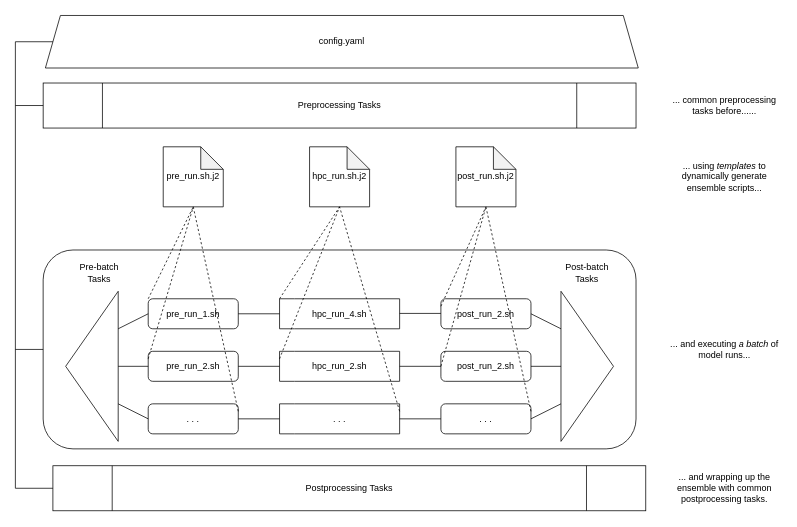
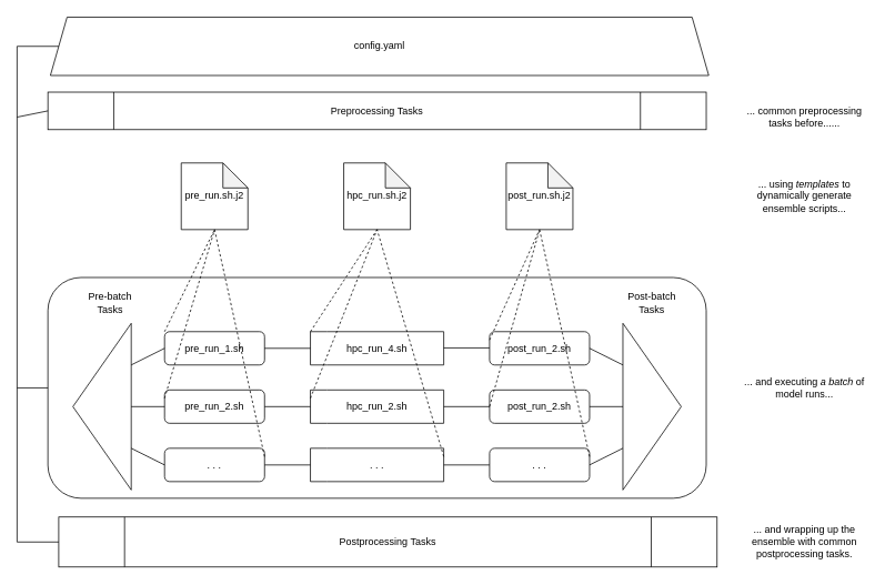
  <mxCell id="0" />
  <mxCell id="1" parent="0" />
  <mxCell id="2" value="" style="rounded=1;whiteSpace=wrap;html=1;" parent="1" vertex="1"><mxGeometry x="57" y="332.5" width="790" height="265" as="geometry" /></mxCell>
  <mxCell id="3" value="" style="swimlane;html=1;startSize=20;fontStyle=0;collapsible=0;horizontal=0;swimlaneLine=0;fillColor=none;whiteSpace=wrap;" parent="1" vertex="1"><mxGeometry x="372" y="467.5" width="160" height="40" as="geometry" /></mxCell>
  <mxCell id="4" value="hpc_run_2.sh" style="text;html=1;align=center;verticalAlign=middle;whiteSpace=wrap;rounded=0;" parent="3" vertex="1"><mxGeometry x="35" y="5" width="90" height="30" as="geometry" /></mxCell>
  <mxCell id="5" value="" style="swimlane;html=1;startSize=20;fontStyle=0;collapsible=0;horizontal=0;swimlaneLine=0;fillColor=none;whiteSpace=wrap;" parent="1" vertex="1"><mxGeometry x="372" y="537.5" width="160" height="40" as="geometry" /></mxCell>
  <mxCell id="6" value=". . ." style="text;html=1;align=center;verticalAlign=middle;whiteSpace=wrap;rounded=0;" parent="5" vertex="1"><mxGeometry x="35" y="5" width="90" height="30" as="geometry" /></mxCell>
  <mxCell id="7" value="" style="swimlane;html=1;startSize=20;fontStyle=0;collapsible=0;horizontal=0;swimlaneLine=0;fillColor=none;whiteSpace=wrap;" parent="1" vertex="1"><mxGeometry x="372" y="397.5" width="160" height="40" as="geometry" /></mxCell>
  <mxCell id="8" value="hpc_run_4.sh" style="text;html=1;align=center;verticalAlign=middle;whiteSpace=wrap;rounded=0;" parent="7" vertex="1"><mxGeometry x="35" y="5" width="90" height="30" as="geometry" /></mxCell>
  <mxCell id="9" value="Pre-batch&lt;div&gt;Tasks&lt;/div&gt;" style="text;html=1;align=center;verticalAlign=middle;whiteSpace=wrap;rounded=0;" parent="1" vertex="1"><mxGeometry x="87" y="347.5" width="90" height="30" as="geometry" /></mxCell>
  <mxCell id="10" value="Post-batch Tasks" style="text;html=1;align=center;verticalAlign=middle;whiteSpace=wrap;rounded=0;" parent="1" vertex="1"><mxGeometry x="737" y="347.5" width="90" height="30" as="geometry" /></mxCell>
  <mxCell id="11" value="pre_run.sh.j2&lt;span style=&quot;color: rgba(0, 0, 0, 0); font-family: monospace; font-size: 0px; text-align: start; text-wrap-mode: nowrap;&quot;&gt;%3CmxGraphModel%3E%3Croot%3E%3CmxCell%20id%3D%220%22%2F%3E%3CmxCell%20id%3D%221%22%20parent%3D%220%22%2F%3E%3CmxCell%20id%3D%222%22%20value%3D%22Pre-batch%20Task%22%20style%3D%22text%3Bhtml%3D1%3Balign%3Dcenter%3BverticalAlign%3Dmiddle%3BwhiteSpace%3Dwrap%3Brounded%3D0%3B%22%20vertex%3D%221%22%20parent%3D%221%22%3E%3CmxGeometry%20x%3D%22-120%22%20y%3D%22370%22%20width%3D%2290%22%20height%3D%2230%22%20as%3D%22geometry%22%2F%3E%3C%2FmxCell%3E%3C%2Froot%3E%3C%2FmxGraphModel%3E&lt;/span&gt;" style="shape=note;whiteSpace=wrap;html=1;backgroundOutline=1;darkOpacity=0.05;" parent="1" vertex="1"><mxGeometry x="217" y="195" width="80" height="80" as="geometry" /></mxCell>
  <mxCell id="12" value="config.yaml" style="shape=trapezoid;perimeter=trapezoidPerimeter;whiteSpace=wrap;html=1;fixedSize=1;" parent="1" vertex="1"><mxGeometry x="60" y="20" width="790" height="70" as="geometry" /></mxCell>
  <mxCell id="13" value="" style="triangle;whiteSpace=wrap;html=1;rotation=-180;" parent="1" vertex="1"><mxGeometry x="87" y="387.5" width="70" height="200" as="geometry" /></mxCell>
  <mxCell id="14" value="pre_run_1.sh" style="rounded=1;whiteSpace=wrap;html=1;" parent="1" vertex="1"><mxGeometry x="197" y="397.5" width="120" height="40" as="geometry" /></mxCell>
  <mxCell id="15" value="pre_run_2.sh" style="rounded=1;whiteSpace=wrap;html=1;" parent="1" vertex="1"><mxGeometry x="197" y="467.5" width="120" height="40" as="geometry" /></mxCell>
  <mxCell id="16" value=". . ." style="rounded=1;whiteSpace=wrap;html=1;" parent="1" vertex="1"><mxGeometry x="197" y="537.5" width="120" height="40" as="geometry" /></mxCell>
  <mxCell id="17" value="post_run_2.sh" style="rounded=1;whiteSpace=wrap;html=1;" parent="1" vertex="1"><mxGeometry x="587" y="397.5" width="120" height="40" as="geometry" /></mxCell>
  <mxCell id="18" value="post_run_2.sh" style="rounded=1;whiteSpace=wrap;html=1;" parent="1" vertex="1"><mxGeometry x="587" y="467.5" width="120" height="40" as="geometry" /></mxCell>
  <mxCell id="19" value=". . ." style="rounded=1;whiteSpace=wrap;html=1;" parent="1" vertex="1"><mxGeometry x="587" y="537.5" width="120" height="40" as="geometry" /></mxCell>
  <mxCell id="20" value="" style="triangle;whiteSpace=wrap;html=1;rotation=0;" parent="1" vertex="1"><mxGeometry x="747" y="387.5" width="70" height="200" as="geometry" /></mxCell>
  <mxCell id="21" value="hpc_run.sh.j2" style="shape=note;whiteSpace=wrap;html=1;backgroundOutline=1;darkOpacity=0.05;" parent="1" vertex="1"><mxGeometry x="412" y="195" width="80" height="80" as="geometry" /></mxCell>
  <mxCell id="22" value="post_run.sh.j2&lt;span style=&quot;color: rgba(0, 0, 0, 0); font-family: monospace; font-size: 0px; text-align: start; text-wrap-mode: nowrap;&quot;&gt;%3CmxGraphModel%3E%3Croot%3E%3CmxCell%20id%3D%220%22%2F%3E%3CmxCell%20id%3D%221%22%20parent%3D%220%22%2F%3E%3CmxCell%20id%3D%222%22%20value%3D%22Pre-batch%20Task%22%20style%3D%22text%3Bhtml%3D1%3Balign%3Dcenter%3BverticalAlign%3Dmiddle%3BwhiteSpace%3Dwrap%3Brounded%3D0%3B%22%20vertex%3D%221%22%20parent%3D%221%22%3E%3CmxGeometry%20x%3D%22-120%22%20y%3D%22370%22%20width%3D%2290%22%20height%3D%2230%22%20as%3D%22geometry%22%2F%3E%3C%2FmxCell%3E%3C%2Froot%3E%3C%2FmxGraphModel%3E&lt;/span&gt;" style="shape=note;whiteSpace=wrap;html=1;backgroundOutline=1;darkOpacity=0.05;" parent="1" vertex="1"><mxGeometry x="607" y="195" width="80" height="80" as="geometry" /></mxCell>
  <mxCell id="23" value="... using &lt;i&gt;templates&lt;/i&gt; to dynamically generate ensemble scripts..." style="text;html=1;align=center;verticalAlign=middle;whiteSpace=wrap;rounded=0;" parent="1" vertex="1"><mxGeometry x="890" y="210" width="150" height="50" as="geometry" /></mxCell>
  <mxCell id="24" value="... and executing&amp;nbsp;&lt;i&gt;a batch&lt;/i&gt; of model runs..." style="text;html=1;align=center;verticalAlign=middle;whiteSpace=wrap;rounded=0;" parent="1" vertex="1"><mxGeometry x="890" y="440" width="150" height="50" as="geometry" /></mxCell>
  <mxCell id="25" value="" style="endArrow=none;html=1;rounded=0;entryX=0;entryY=0.5;entryDx=0;entryDy=0;exitX=1;exitY=0.5;exitDx=0;exitDy=0;" parent="1" source="14" target="7" edge="1"><mxGeometry width="50" height="50" relative="1" as="geometry"><mxPoint x="317" y="305" as="sourcePoint" /><mxPoint x="367" y="255" as="targetPoint" /></mxGeometry></mxCell>
  <mxCell id="26" value="" style="endArrow=none;html=1;rounded=0;entryX=0;entryY=0.5;entryDx=0;entryDy=0;exitX=1;exitY=0.5;exitDx=0;exitDy=0;" parent="1" source="15" target="3" edge="1"><mxGeometry width="50" height="50" relative="1" as="geometry"><mxPoint x="327" y="428" as="sourcePoint" /><mxPoint x="382" y="428" as="targetPoint" /></mxGeometry></mxCell>
  <mxCell id="27" value="" style="endArrow=none;html=1;rounded=0;entryX=0;entryY=0.5;entryDx=0;entryDy=0;exitX=1;exitY=0.5;exitDx=0;exitDy=0;" parent="1" source="16" target="5" edge="1"><mxGeometry width="50" height="50" relative="1" as="geometry"><mxPoint x="327" y="498" as="sourcePoint" /><mxPoint x="382" y="498" as="targetPoint" /></mxGeometry></mxCell>
  <mxCell id="28" value="" style="endArrow=none;html=1;rounded=0;entryX=0;entryY=0.5;entryDx=0;entryDy=0;exitX=1;exitY=0.5;exitDx=0;exitDy=0;" parent="1" edge="1"><mxGeometry width="50" height="50" relative="1" as="geometry"><mxPoint x="532" y="417" as="sourcePoint" /><mxPoint x="587" y="417" as="targetPoint" /></mxGeometry></mxCell>
  <mxCell id="29" value="" style="endArrow=none;html=1;rounded=0;entryX=0;entryY=0.5;entryDx=0;entryDy=0;exitX=1;exitY=0.5;exitDx=0;exitDy=0;" parent="1" source="3" target="18" edge="1"><mxGeometry width="50" height="50" relative="1" as="geometry"><mxPoint x="542" y="427" as="sourcePoint" /><mxPoint x="597" y="427" as="targetPoint" /></mxGeometry></mxCell>
  <mxCell id="30" value="" style="endArrow=none;html=1;rounded=0;entryX=0;entryY=0.5;entryDx=0;entryDy=0;exitX=1;exitY=0.5;exitDx=0;exitDy=0;" parent="1" source="5" target="19" edge="1"><mxGeometry width="50" height="50" relative="1" as="geometry"><mxPoint x="542" y="498" as="sourcePoint" /><mxPoint x="597" y="498" as="targetPoint" /></mxGeometry></mxCell>
  <mxCell id="31" value="" style="endArrow=none;html=1;rounded=0;entryX=1;entryY=0.5;entryDx=0;entryDy=0;exitX=0;exitY=0.75;exitDx=0;exitDy=0;" parent="1" source="20" target="19" edge="1"><mxGeometry width="50" height="50" relative="1" as="geometry"><mxPoint x="542" y="568" as="sourcePoint" /><mxPoint x="597" y="568" as="targetPoint" /></mxGeometry></mxCell>
  <mxCell id="32" value="" style="endArrow=none;html=1;rounded=0;entryX=1;entryY=0.5;entryDx=0;entryDy=0;exitX=0;exitY=0.25;exitDx=0;exitDy=0;" parent="1" source="20" target="17" edge="1"><mxGeometry width="50" height="50" relative="1" as="geometry"><mxPoint x="757" y="548" as="sourcePoint" /><mxPoint x="717" y="568" as="targetPoint" /></mxGeometry></mxCell>
  <mxCell id="33" value="" style="endArrow=none;html=1;rounded=0;entryX=1;entryY=0.5;entryDx=0;entryDy=0;exitX=0;exitY=0.5;exitDx=0;exitDy=0;" parent="1" source="20" target="18" edge="1"><mxGeometry width="50" height="50" relative="1" as="geometry"><mxPoint x="757" y="448" as="sourcePoint" /><mxPoint x="717" y="428" as="targetPoint" /></mxGeometry></mxCell>
  <mxCell id="34" value="" style="endArrow=none;html=1;rounded=0;entryX=0;entryY=0.75;entryDx=0;entryDy=0;exitX=0;exitY=0.5;exitDx=0;exitDy=0;" parent="1" source="14" target="13" edge="1"><mxGeometry width="50" height="50" relative="1" as="geometry"><mxPoint x="757" y="498" as="sourcePoint" /><mxPoint x="717" y="498" as="targetPoint" /></mxGeometry></mxCell>
  <mxCell id="35" value="" style="endArrow=none;html=1;rounded=0;entryX=0;entryY=0.5;entryDx=0;entryDy=0;exitX=0;exitY=0.5;exitDx=0;exitDy=0;" parent="1" source="15" target="13" edge="1"><mxGeometry width="50" height="50" relative="1" as="geometry"><mxPoint x="207" y="428" as="sourcePoint" /><mxPoint x="167" y="448" as="targetPoint" /></mxGeometry></mxCell>
  <mxCell id="36" value="" style="endArrow=none;html=1;rounded=0;entryX=0;entryY=0.25;entryDx=0;entryDy=0;exitX=0;exitY=0.5;exitDx=0;exitDy=0;" parent="1" source="16" target="13" edge="1"><mxGeometry width="50" height="50" relative="1" as="geometry"><mxPoint x="207" y="498" as="sourcePoint" /><mxPoint x="167" y="498" as="targetPoint" /></mxGeometry></mxCell>
  <mxCell id="37" value="" style="endArrow=none;dashed=1;html=1;rounded=0;entryX=0.5;entryY=1;entryDx=0;entryDy=0;entryPerimeter=0;exitX=0;exitY=0;exitDx=0;exitDy=0;" parent="1" source="14" target="11" edge="1"><mxGeometry width="50" height="50" relative="1" as="geometry"><mxPoint x="317" y="305" as="sourcePoint" /><mxPoint x="367" y="255" as="targetPoint" /></mxGeometry></mxCell>
  <mxCell id="38" value="" style="endArrow=none;dashed=1;html=1;rounded=0;entryX=0.5;entryY=1;entryDx=0;entryDy=0;entryPerimeter=0;exitX=0;exitY=0.25;exitDx=0;exitDy=0;" parent="1" source="15" target="11" edge="1"><mxGeometry width="50" height="50" relative="1" as="geometry"><mxPoint x="207" y="408" as="sourcePoint" /><mxPoint x="267" y="285" as="targetPoint" /></mxGeometry></mxCell>
  <mxCell id="39" value="" style="endArrow=none;dashed=1;html=1;rounded=0;entryX=0.5;entryY=1;entryDx=0;entryDy=0;entryPerimeter=0;exitX=1;exitY=0.25;exitDx=0;exitDy=0;" parent="1" source="16" target="11" edge="1"><mxGeometry width="50" height="50" relative="1" as="geometry"><mxPoint x="207" y="488" as="sourcePoint" /><mxPoint x="267" y="285" as="targetPoint" /></mxGeometry></mxCell>
  <mxCell id="40" value="" style="endArrow=none;dashed=1;html=1;rounded=0;entryX=0.5;entryY=1;entryDx=0;entryDy=0;entryPerimeter=0;exitX=0;exitY=0;exitDx=0;exitDy=0;" parent="1" source="7" target="21" edge="1"><mxGeometry width="50" height="50" relative="1" as="geometry"><mxPoint x="327" y="548" as="sourcePoint" /><mxPoint x="267" y="285" as="targetPoint" /></mxGeometry></mxCell>
  <mxCell id="41" value="" style="endArrow=none;dashed=1;html=1;rounded=0;entryX=0.5;entryY=1;entryDx=0;entryDy=0;entryPerimeter=0;exitX=0;exitY=0.25;exitDx=0;exitDy=0;" parent="1" source="3" target="21" edge="1"><mxGeometry width="50" height="50" relative="1" as="geometry"><mxPoint x="382" y="408" as="sourcePoint" /><mxPoint x="462" y="285" as="targetPoint" /></mxGeometry></mxCell>
  <mxCell id="42" value="" style="endArrow=none;dashed=1;html=1;rounded=0;entryX=0.5;entryY=1;entryDx=0;entryDy=0;entryPerimeter=0;exitX=1;exitY=0.25;exitDx=0;exitDy=0;" parent="1" source="5" target="21" edge="1"><mxGeometry width="50" height="50" relative="1" as="geometry"><mxPoint x="517" y="535" as="sourcePoint" /><mxPoint x="462" y="285" as="targetPoint" /></mxGeometry></mxCell>
  <mxCell id="43" value="" style="endArrow=none;dashed=1;html=1;rounded=0;entryX=0.5;entryY=1;entryDx=0;entryDy=0;entryPerimeter=0;exitX=0;exitY=0.25;exitDx=0;exitDy=0;" parent="1" source="17" target="22" edge="1"><mxGeometry width="50" height="50" relative="1" as="geometry"><mxPoint x="542" y="558" as="sourcePoint" /><mxPoint x="462" y="285" as="targetPoint" /></mxGeometry></mxCell>
  <mxCell id="44" value="" style="endArrow=none;dashed=1;html=1;rounded=0;entryX=0.5;entryY=1;entryDx=0;entryDy=0;entryPerimeter=0;exitX=0;exitY=0.5;exitDx=0;exitDy=0;" parent="1" source="18" target="22" edge="1"><mxGeometry width="50" height="50" relative="1" as="geometry"><mxPoint x="597" y="418" as="sourcePoint" /><mxPoint x="657" y="285" as="targetPoint" /></mxGeometry></mxCell>
  <mxCell id="45" value="" style="endArrow=none;dashed=1;html=1;rounded=0;entryX=0.5;entryY=1;entryDx=0;entryDy=0;entryPerimeter=0;exitX=1;exitY=0.25;exitDx=0;exitDy=0;" parent="1" source="19" target="22" edge="1"><mxGeometry width="50" height="50" relative="1" as="geometry"><mxPoint x="597" y="498" as="sourcePoint" /><mxPoint x="657" y="285" as="targetPoint" /></mxGeometry></mxCell>
- <mxCell id="46" value="Preprocessing Tasks" style="shape=process;whiteSpace=wrap;html=1;backgroundOutline=1;" parent="1" vertex="1"><mxGeometry x="57" y="110" width="790" height="60" as="geometry" /></mxCell>
+ <mxCell id="46" value="Preprocessing Tasks" style="shape=process;whiteSpace=wrap;html=1;backgroundOutline=1;" parent="1" vertex="1"><mxGeometry x="57" y="110" width="790" height="45" as="geometry" /></mxCell>
  <mxCell id="47" value="... common preprocessing tasks before......" style="text;html=1;align=center;verticalAlign=middle;whiteSpace=wrap;rounded=0;" parent="1" vertex="1"><mxGeometry x="890" y="115" width="150" height="50" as="geometry" /></mxCell>
  <mxCell id="48" value="Postprocessing Tasks" style="shape=process;whiteSpace=wrap;html=1;backgroundOutline=1;" parent="1" vertex="1"><mxGeometry x="70" y="620" width="790" height="60" as="geometry" /></mxCell>
  <mxCell id="49" value="... and wrapping up the ensemble with common postprocessing tasks." style="text;html=1;align=center;verticalAlign=middle;whiteSpace=wrap;rounded=0;" parent="1" vertex="1"><mxGeometry x="890" y="625" width="150" height="50" as="geometry" /></mxCell>
  <mxCell id="50" value="" style="endArrow=none;html=1;rounded=0;entryX=0;entryY=0.5;entryDx=0;entryDy=0;exitX=0;exitY=0.5;exitDx=0;exitDy=0;" parent="1" source="48" target="12" edge="1"><mxGeometry width="50" height="50" relative="1" as="geometry"><mxPoint x="490" y="370" as="sourcePoint" /><mxPoint x="540" y="320" as="targetPoint" /><Array as="points"><mxPoint y="650" x="20" /><mxPoint y="55" x="20" /></Array></mxGeometry></mxCell>
  <mxCell id="51" value="" style="endArrow=none;html=1;rounded=0;exitX=0;exitY=0.5;exitDx=0;exitDy=0;" parent="1" source="46" edge="1"><mxGeometry width="50" height="50" relative="1" as="geometry"><mxPoint x="490" y="370" as="sourcePoint" /><mxPoint y="140" as="targetPoint" x="20" /></mxGeometry></mxCell>
  <mxCell id="52" value="" style="endArrow=none;html=1;rounded=0;exitX=0;exitY=0.5;exitDx=0;exitDy=0;" parent="1" source="2" edge="1"><mxGeometry width="50" height="50" relative="1" as="geometry"><mxPoint x="70" y="180" as="sourcePoint" /><mxPoint y="465" as="targetPoint" x="20" /></mxGeometry></mxCell>
